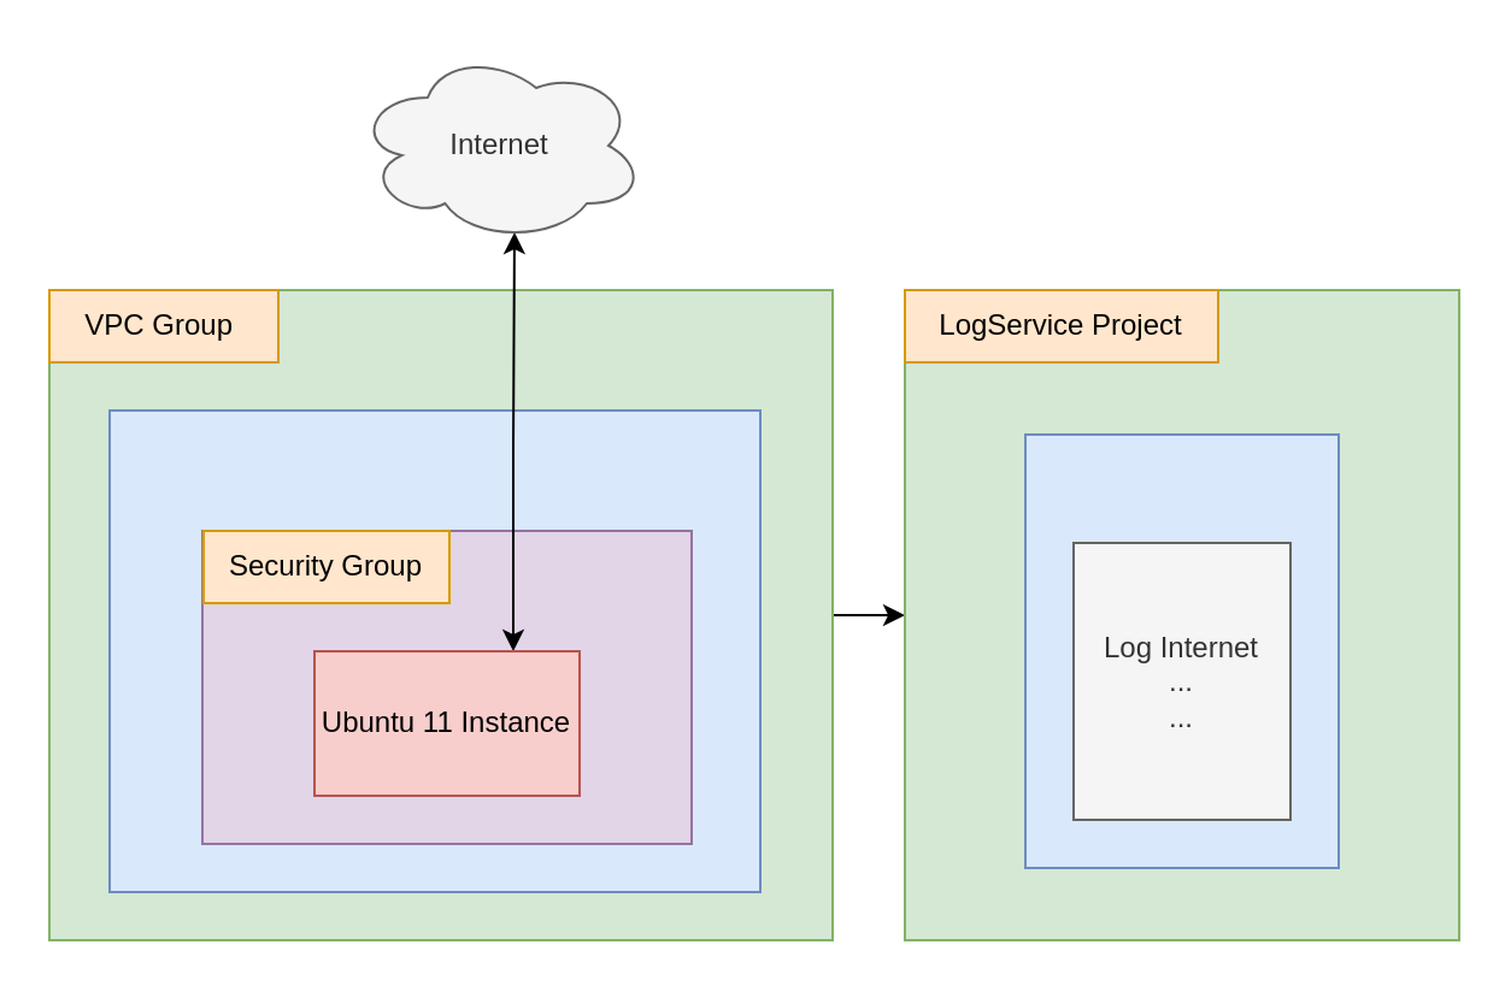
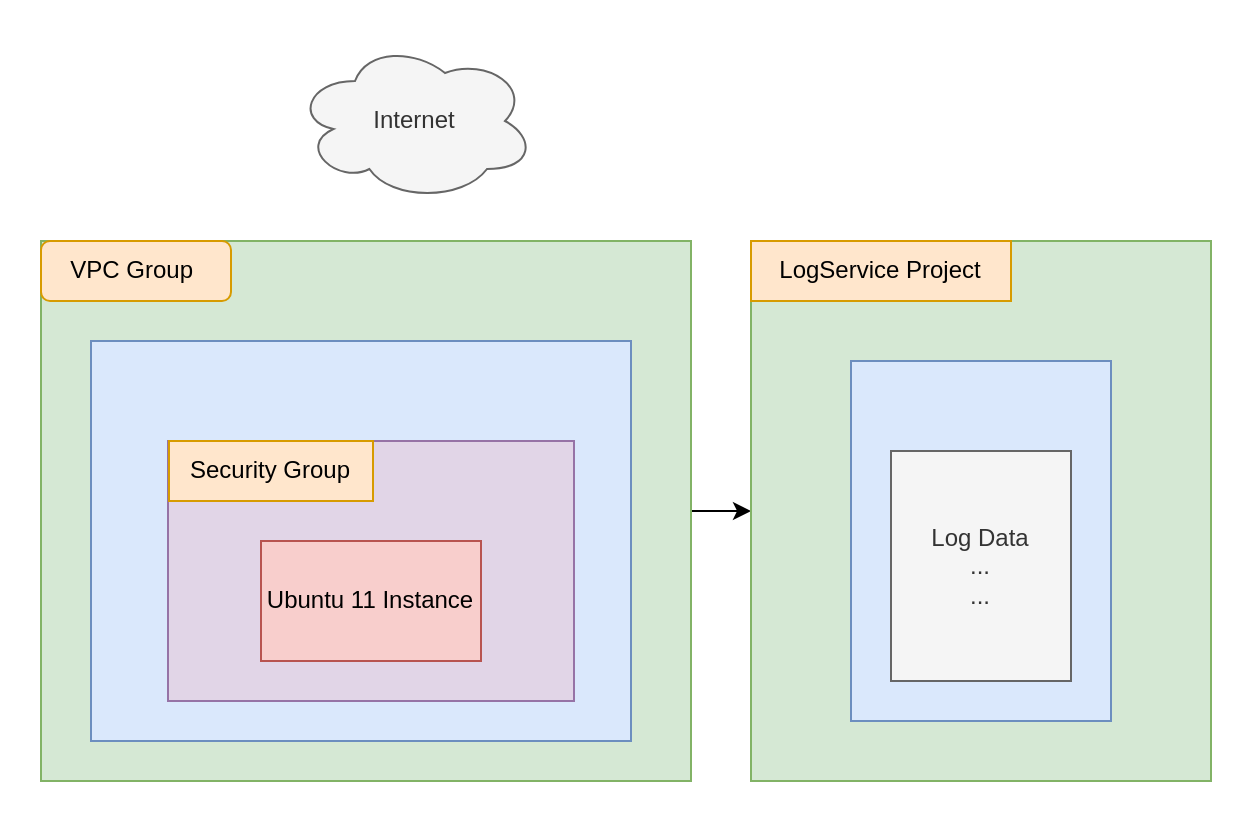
  <mxCell id="0" />
  <mxCell id="1" parent="0" />
  <mxCell id="2" style="edgeStyle=orthogonalEdgeStyle;rounded=0;orthogonalLoop=1;jettySize=auto;html=1;exitX=1;exitY=0.5;exitDx=0;exitDy=0;entryX=0;entryY=0.5;entryDx=0;entryDy=0;" edge="1" parent="1" source="3" target="11"><mxGeometry relative="1" as="geometry" /></mxCell>
  <mxCell id="3" value="" style="rounded=0;whiteSpace=wrap;html=1;fillColor=#d5e8d4;strokeColor=#82b366;" parent="1" vertex="1"><mxGeometry x="20" y="120" width="325" height="270" as="geometry" /></mxCell>
- <mxCell id="4" value="VPC Group&amp;nbsp;" style="rounded=0;whiteSpace=wrap;html=1;fillColor=#ffe6cc;strokeColor=#d79b00;" parent="1" vertex="1"><mxGeometry x="20" y="120" width="95" height="30" as="geometry" /></mxCell>
+ <mxCell id="4" value="VPC Group&amp;nbsp;" style="whiteSpace=wrap;html=1;fillColor=#ffe6cc;strokeColor=#d79b00;rounded=1;" parent="1" vertex="1"><mxGeometry x="20" y="120" width="95" height="30" as="geometry" /></mxCell>
  <mxCell id="5" value="" style="rounded=0;whiteSpace=wrap;html=1;fillColor=#dae8fc;strokeColor=#6c8ebf;" parent="1" vertex="1"><mxGeometry x="45" y="170" width="270" height="200" as="geometry" /></mxCell>
  <mxCell id="6" value="" style="rounded=0;whiteSpace=wrap;html=1;fillColor=#e1d5e7;strokeColor=#9673a6;" parent="1" vertex="1"><mxGeometry x="83.5" y="220" width="203" height="130" as="geometry" /></mxCell>
- <mxCell id="7" style="edgeStyle=orthogonalEdgeStyle;rounded=0;orthogonalLoop=1;jettySize=auto;html=1;exitX=0.75;exitY=0;exitDx=0;exitDy=0;entryX=0.55;entryY=0.95;entryDx=0;entryDy=0;entryPerimeter=0;startArrow=classic;startFill=1;" parent="1" source="8" target="10" edge="1"><mxGeometry relative="1" as="geometry" /></mxCell>
  <mxCell id="8" value="Ubuntu 11 Instance" style="rounded=0;whiteSpace=wrap;html=1;fillColor=#f8cecc;strokeColor=#b85450;" parent="1" vertex="1"><mxGeometry x="130" y="270" width="110" height="60" as="geometry" /></mxCell>
  <mxCell id="9" value="Security Group" style="rounded=0;whiteSpace=wrap;html=1;fillColor=#ffe6cc;strokeColor=#d79b00;" parent="1" vertex="1"><mxGeometry x="84" y="220" width="102" height="30" as="geometry" /></mxCell>
  <mxCell id="10" value="Internet" style="ellipse;shape=cloud;whiteSpace=wrap;html=1;fillColor=#f5f5f5;strokeColor=#666666;fontColor=#333333;" parent="1" vertex="1"><mxGeometry x="147" y="20" width="120" height="80" as="geometry" /></mxCell>
  <mxCell id="11" value="" style="rounded=0;whiteSpace=wrap;html=1;fillColor=#d5e8d4;strokeColor=#82b366;" vertex="1" parent="1"><mxGeometry x="375" y="120" width="230" height="270" as="geometry" /></mxCell>
  <mxCell id="12" value="LogService Project" style="rounded=0;whiteSpace=wrap;html=1;fillColor=#ffe6cc;strokeColor=#d79b00;" vertex="1" parent="1"><mxGeometry x="375" y="120" width="130" height="30" as="geometry" /></mxCell>
  <mxCell id="13" value="" style="rounded=0;whiteSpace=wrap;html=1;fillColor=#dae8fc;strokeColor=#6c8ebf;" vertex="1" parent="1"><mxGeometry x="425" y="180" width="130" height="180" as="geometry" /></mxCell>
- <mxCell id="14" value="Log Internet&lt;br&gt;...&lt;br&gt;..." style="rounded=0;whiteSpace=wrap;html=1;fillColor=#f5f5f5;strokeColor=#666666;fontColor=#333333;" vertex="1" parent="1"><mxGeometry x="445" y="225" width="90" height="115" as="geometry" /></mxCell>
+ <mxCell id="14" value="Log Data&lt;br&gt;...&lt;br&gt;..." style="rounded=0;whiteSpace=wrap;html=1;fillColor=#f5f5f5;strokeColor=#666666;fontColor=#333333;" vertex="1" parent="1"><mxGeometry x="445" y="225" width="90" height="115" as="geometry" /></mxCell>
